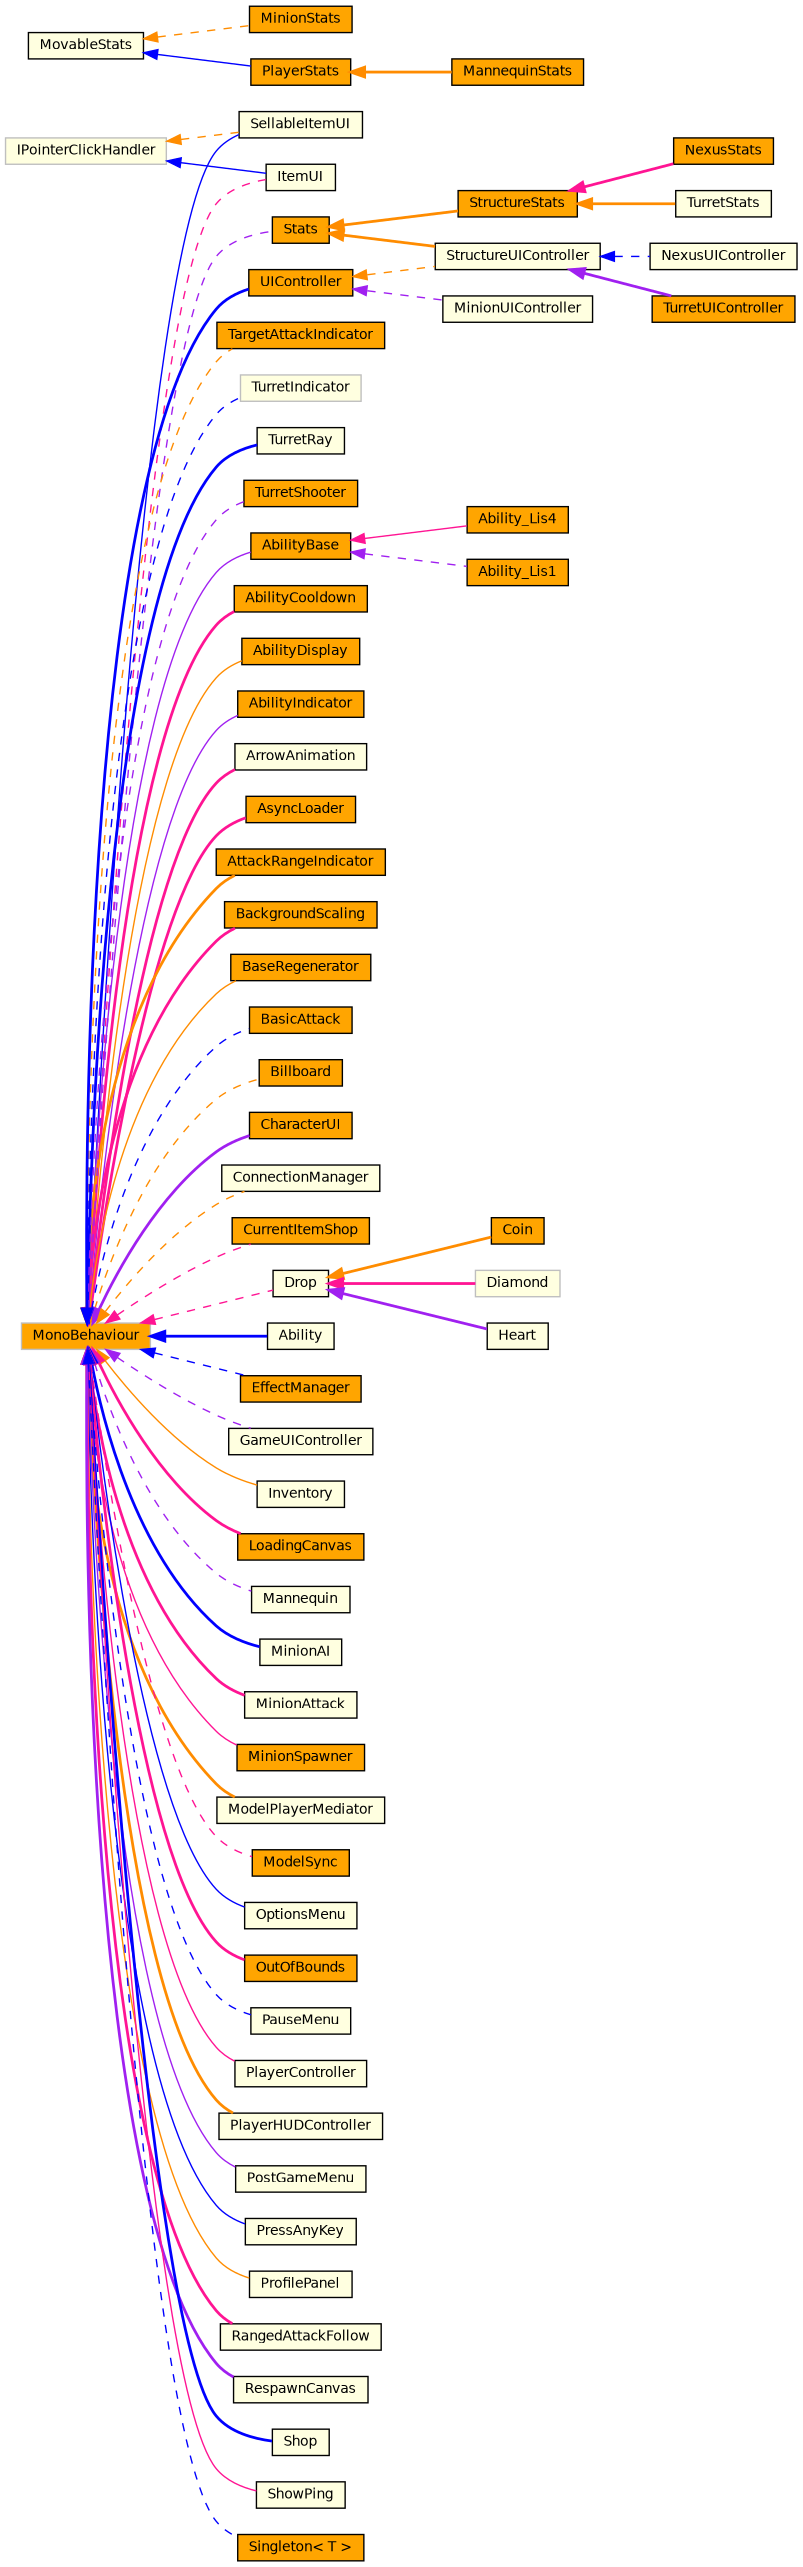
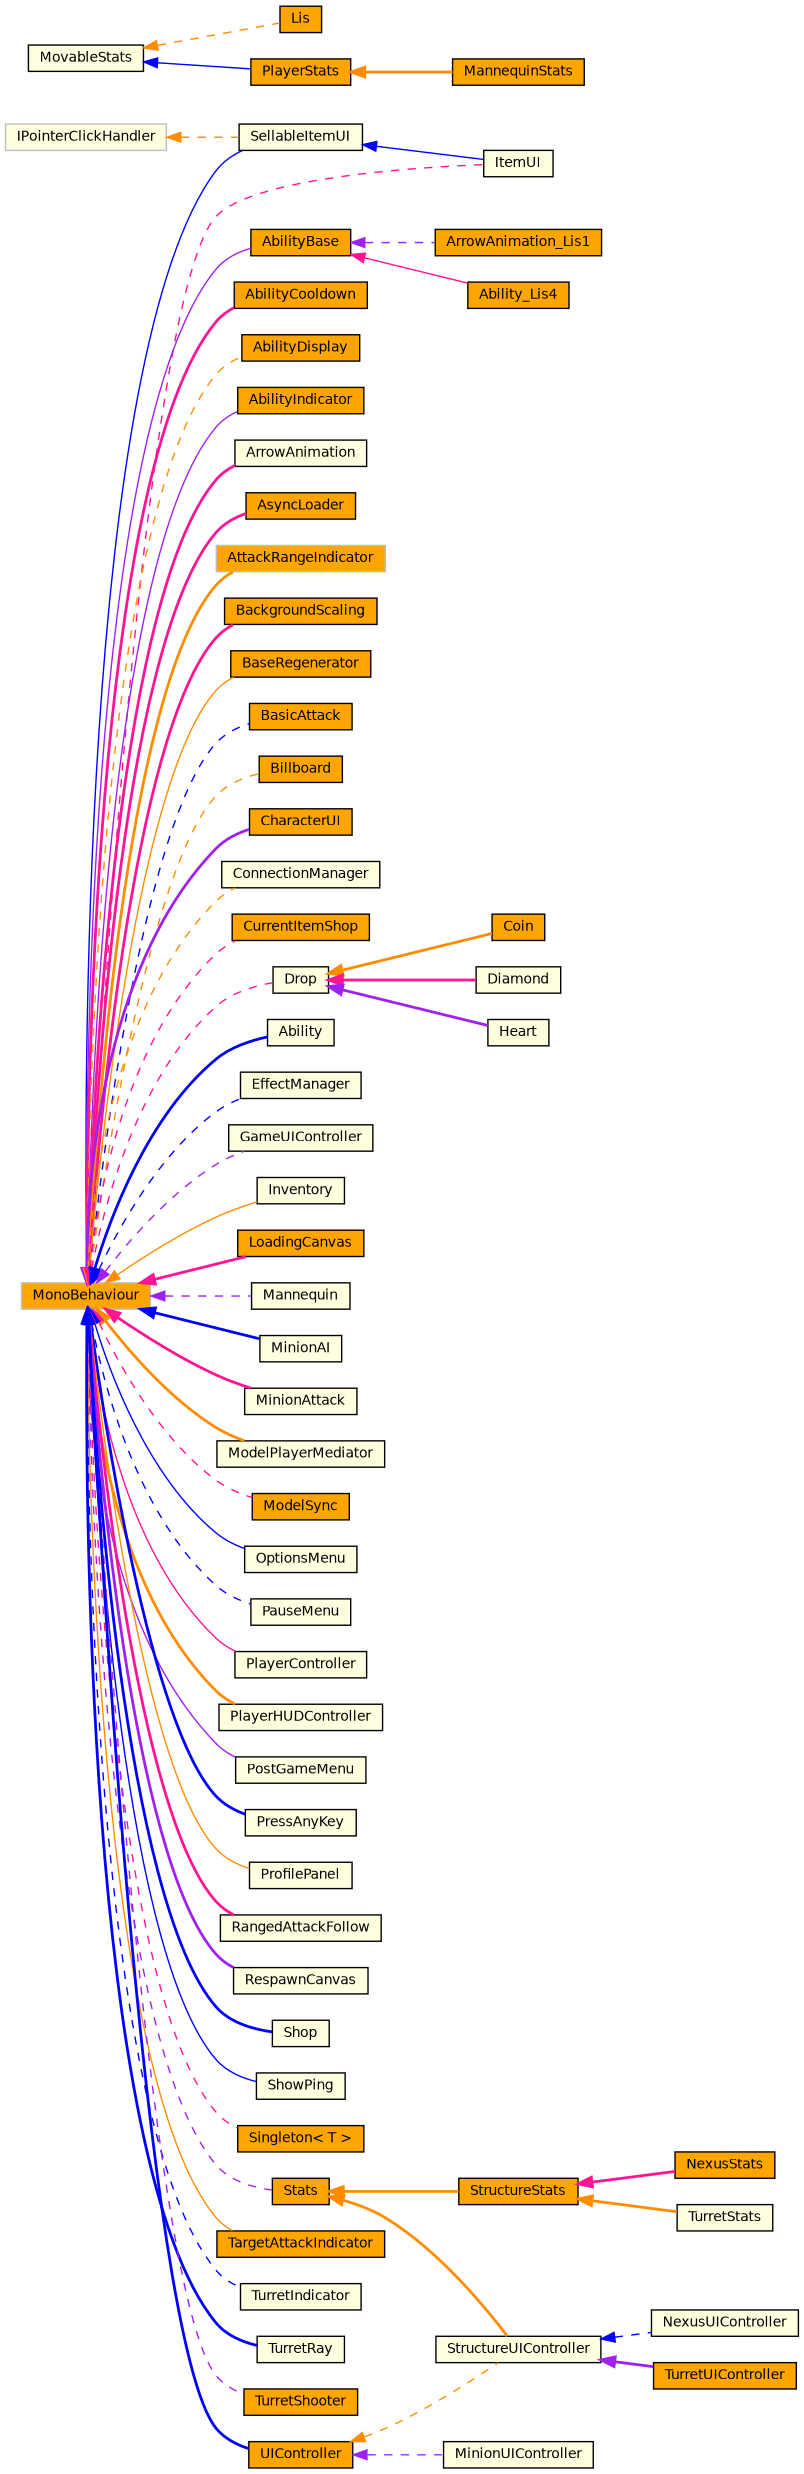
  digraph {
    rankdir=LR
    node [color=black fillcolor=lightyellow fontname=Helvetica fontsize=10 shape=record style=filled]
    edge [color=darkorange dir=back fontname=Helvetica fontsize=10 labelfontname=Helvetica labelfontsize=10 style=bold]
    n1 [color=grey75 height=0.2 label=IPointerClickHandler width=0.4]
    n2 [height=0.2 label=ItemUI width=0.4]
    n3 [height=0.2 label=SellableItemUI width=0.4]
    n4 [color=grey75 fillcolor=orange height=0.2 label=MonoBehaviour width=0.4]
    n5 [fillcolor=orange height=0.2 label=AbilityBase width=0.4]
    n6 [fillcolor=orange height=0.2 label=AbilityCooldown width=0.4]
    n7 [fillcolor=orange height=0.2 label=AbilityDisplay width=0.4]
    n8 [fillcolor=orange height=0.2 label=AbilityIndicator width=0.4]
    n9 [height=0.2 label=ArrowAnimation width=0.4]
    n10 [fillcolor=orange height=0.2 label=AsyncLoader width=0.4]
-   n11 [fillcolor=orange height=0.2 label=AttackRangeIndicator width=0.4]
+   n11 [color=grey75 fillcolor=orange height=0.2 label=AttackRangeIndicator width=0.4]
    n12 [fillcolor=orange height=0.2 label=BackgroundScaling width=0.4]
    n13 [fillcolor=orange height=0.2 label=BaseRegenerator width=0.4]
    n14 [fillcolor=orange height=0.2 label=BasicAttack width=0.4]
    n15 [fillcolor=orange height=0.2 label=Billboard width=0.4]
    n16 [fillcolor=orange height=0.2 label=CharacterUI width=0.4]
    n17 [height=0.2 label=ConnectionManager width=0.4]
    n18 [fillcolor=orange height=0.2 label=CurrentItemShop width=0.4]
    n19 [height=0.2 label=Drop width=0.4]
    n20 [height=0.2 label=Ability width=0.4]
-   n21 [fillcolor=orange height=0.2 label=EffectManager width=0.4]
+   n21 [height=0.2 label=EffectManager width=0.4]
    n22 [height=0.2 label=GameUIController width=0.4]
    n23 [height=0.2 label=Inventory width=0.4]
    n24 [fillcolor=orange height=0.2 label=LoadingCanvas width=0.4]
    n25 [height=0.2 label=Mannequin width=0.4]
    n26 [height=0.2 label=MinionAI width=0.4]
    n27 [height=0.2 label=MinionAttack width=0.4]
-   n28 [fillcolor=orange height=0.2 label=MinionSpawner width=0.4]
    n29 [height=0.2 label=ModelPlayerMediator width=0.4]
    n30 [fillcolor=orange height=0.2 label=ModelSync width=0.4]
    n31 [height=0.2 label=OptionsMenu width=0.4]
-   n32 [fillcolor=orange height=0.2 label=OutOfBounds width=0.4]
    n33 [height=0.2 label=PauseMenu width=0.4]
    n34 [height=0.2 label=PlayerController width=0.4]
    n35 [height=0.2 label=PlayerHUDController width=0.4]
    n36 [height=0.2 label=PostGameMenu width=0.4]
    n37 [height=0.2 label=PressAnyKey width=0.4]
    n38 [height=0.2 label=ProfilePanel width=0.4]
    n39 [height=0.2 label=RangedAttackFollow width=0.4]
    n40 [height=0.2 label=RespawnCanvas width=0.4]
    n41 [height=0.2 label=Shop width=0.4]
    n42 [height=0.2 label=ShowPing width=0.4]
    n43 [fillcolor=orange height=0.2 label="Singleton\< T \>" width=0.4]
    n44 [fillcolor=orange height=0.2 label=Stats width=0.4]
    n45 [fillcolor=orange height=0.2 label=TargetAttackIndicator width=0.4]
-   n46 [color=grey75 height=0.2 label=TurretIndicator width=0.4]
+   n46 [height=0.2 label=TurretIndicator width=0.4]
    n47 [height=0.2 label=TurretRay width=0.4]
    n48 [fillcolor=orange height=0.2 label=TurretShooter width=0.4]
    n49 [fillcolor=orange height=0.2 label=UIController width=0.4]
-   n50 [fillcolor=orange height=0.2 label=Ability_Lis1 width=0.4]
+   n50 [fillcolor=orange height=0.2 label=ArrowAnimation_Lis1 width=0.4]
    n51 [fillcolor=orange height=0.2 label=Ability_Lis4 width=0.4]
    n52 [fillcolor=orange height=0.2 label=Coin width=0.4]
-   n53 [color=grey75 height=0.2 label=Diamond width=0.4]
+   n53 [height=0.2 label=Diamond width=0.4]
    n54 [height=0.2 label=Heart width=0.4]
    n55 [fillcolor=orange height=0.2 label=StructureStats width=0.4]
    n56 [height=0.2 label=StructureUIController width=0.4]
    n57 [height=0.2 label=MinionUIController width=0.4]
    n58 [height=0.2 label=MovableStats width=0.4]
-   n59 [fillcolor=orange height=0.2 label=MinionStats width=0.4]
+   n59 [fillcolor=orange height=0.2 label=Lis width=0.4]
    n60 [fillcolor=orange height=0.2 label=PlayerStats width=0.4]
    n61 [fillcolor=orange height=0.2 label=NexusStats width=0.4]
    n62 [height=0.2 label=TurretStats width=0.4]
    n63 [fillcolor=orange height=0.2 label=MannequinStats width=0.4]
    n64 [height=0.2 label=NexusUIController width=0.4]
    n65 [fillcolor=orange height=0.2 label=TurretUIController width=0.4]
-   n1 -> n2 [color=blue style=solid]
+   n3 -> n2 [color=blue style=solid]
    n1 -> n3 [style=dashed]
    n4 -> n2 [color=deeppink style=dashed]
    n4 -> n3 [color=blue style=solid]
    n4 -> n5 [color=purple style=solid]
    n4 -> n6 [color=deeppink]
-   n4 -> n7 [style=solid]
+   n4 -> n7 [style=dashed]
    n4 -> n8 [color=purple style=solid]
    n4 -> n9 [color=deeppink]
    n4 -> n10 [color=deeppink]
    n4 -> n11
    n4 -> n12 [color=deeppink]
    n4 -> n13 [style=solid]
    n4 -> n14 [color=blue style=dashed]
    n4 -> n15 [style=dashed]
    n4 -> n16 [color=purple]
    n4 -> n17 [style=dashed]
    n4 -> n18 [color=deeppink style=dashed]
    n4 -> n19 [color=deeppink style=dashed]
    n4 -> n20 [color=blue]
    n4 -> n21 [color=blue style=dashed]
    n4 -> n22 [color=purple style=dashed]
    n4 -> n23 [style=solid]
    n4 -> n24 [color=deeppink]
    n4 -> n25 [color=purple style=dashed]
    n4 -> n26 [color=blue]
    n4 -> n27 [color=deeppink]
-   n4 -> n28 [color=deeppink style=solid]
    n4 -> n29
    n4 -> n30 [color=deeppink style=dashed]
    n4 -> n31 [color=blue style=solid]
-   n4 -> n32 [color=deeppink]
    n4 -> n33 [color=blue style=dashed]
    n4 -> n34 [color=deeppink style=solid]
    n4 -> n35
    n4 -> n36 [color=purple style=solid]
-   n4 -> n37 [color=blue style=solid]
+   n4 -> n37 [color=blue]
    n4 -> n38 [style=solid]
    n4 -> n39 [color=deeppink]
    n4 -> n40 [color=purple]
    n4 -> n41 [color=blue]
-   n4 -> n42 [color=deeppink style=solid]
-   n4 -> n43 [color=blue style=dashed]
+   n4 -> n42 [color=blue style=solid]
+   n4 -> n43 [color=deeppink style=dashed]
    n4 -> n44 [color=purple style=dashed]
-   n4 -> n45 [style=dashed]
+   n4 -> n45 [style=solid]
    n4 -> n46 [color=blue style=dashed]
    n4 -> n47 [color=blue]
    n4 -> n48 [color=purple style=dashed]
    n4 -> n49 [color=blue]
    n5 -> n50 [color=purple style=dashed]
    n5 -> n51 [color=deeppink style=solid]
    n19 -> n52
    n19 -> n53 [color=deeppink]
    n19 -> n54 [color=purple]
    n44 -> n55
    n44 -> n56
    n49 -> n56 [style=dashed]
    n49 -> n57 [color=purple style=dashed]
    n55 -> n61 [color=deeppink]
    n55 -> n62
    n56 -> n64 [color=blue style=dashed]
    n56 -> n65 [color=purple]
    n58 -> n59 [style=dashed]
    n58 -> n60 [color=blue style=solid]
    n60 -> n63
  }
